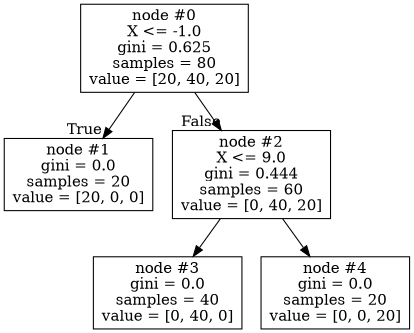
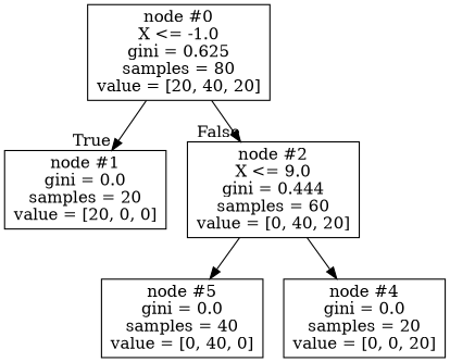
  digraph {
    node [shape=box]
    n1 [label="node #0\nX <= -1.0\ngini = 0.625\nsamples = 80\nvalue = [20, 40, 20]"]
    n2 [label="node #1\ngini = 0.0\nsamples = 20\nvalue = [20, 0, 0]"]
    n3 [label="node #2\nX <= 9.0\ngini = 0.444\nsamples = 60\nvalue = [0, 40, 20]"]
-   n4 [label="node #3\ngini = 0.0\nsamples = 40\nvalue = [0, 40, 0]"]
+   n4 [label="node #5\ngini = 0.0\nsamples = 40\nvalue = [0, 40, 0]"]
    n5 [label="node #4\ngini = 0.0\nsamples = 20\nvalue = [0, 0, 20]"]
    n1 -> n2 [headlabel=True labelangle=45 labeldistance=2.5]
    n1 -> n3 [headlabel=False labelangle=-45 labeldistance=2.5]
    n3 -> n4
    n3 -> n5
  }
